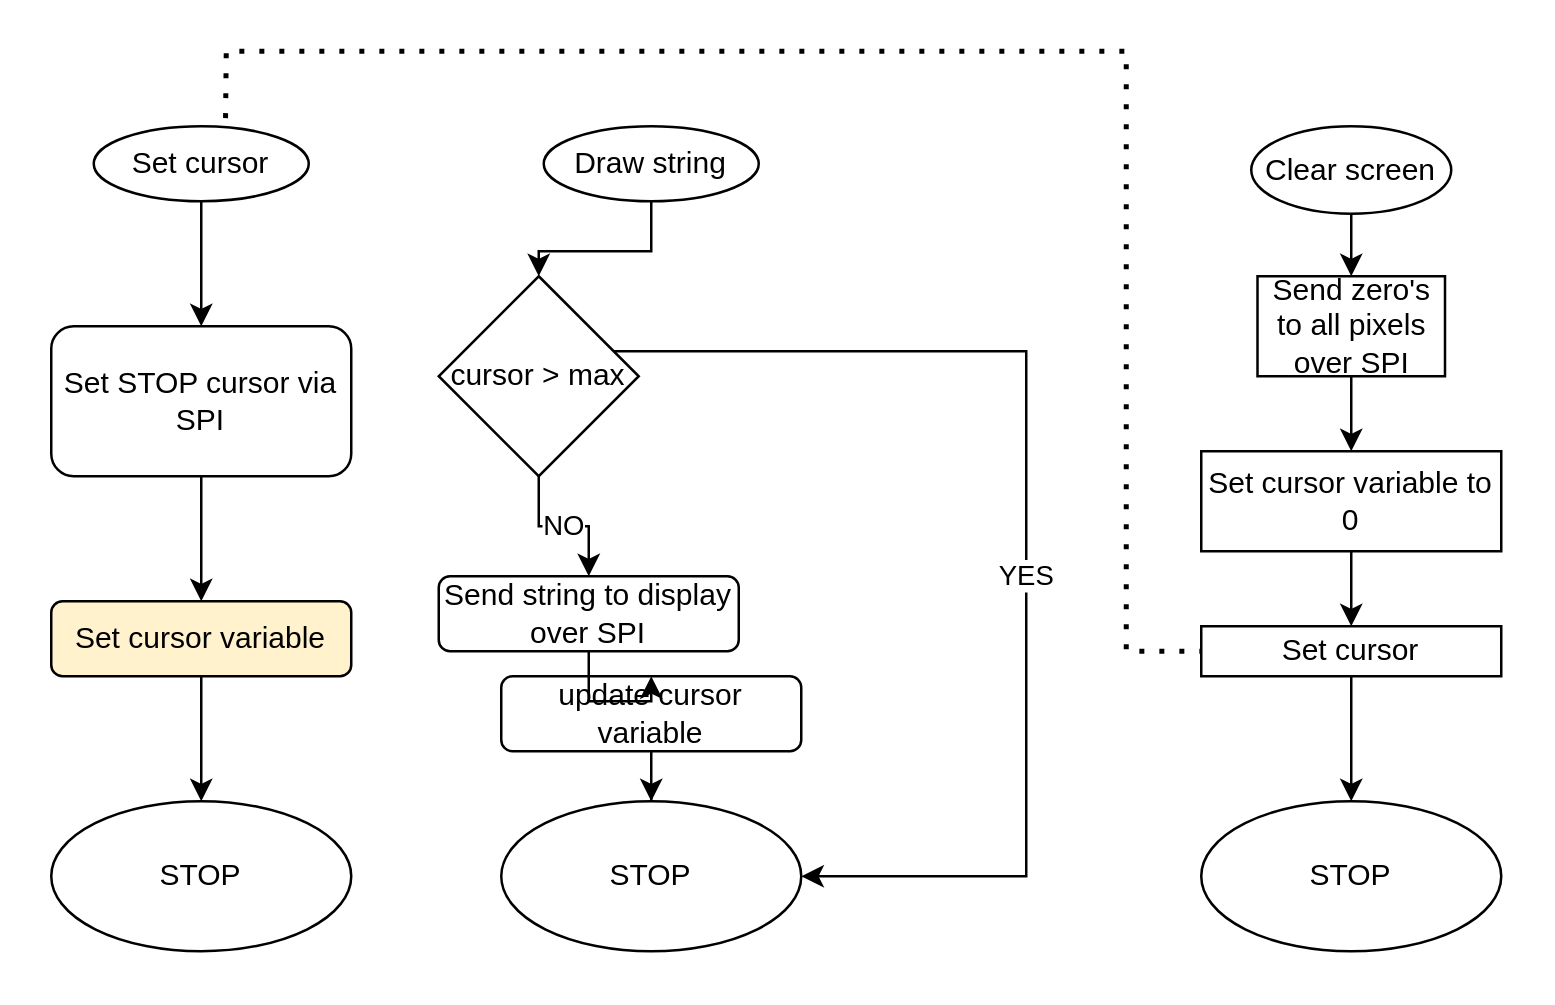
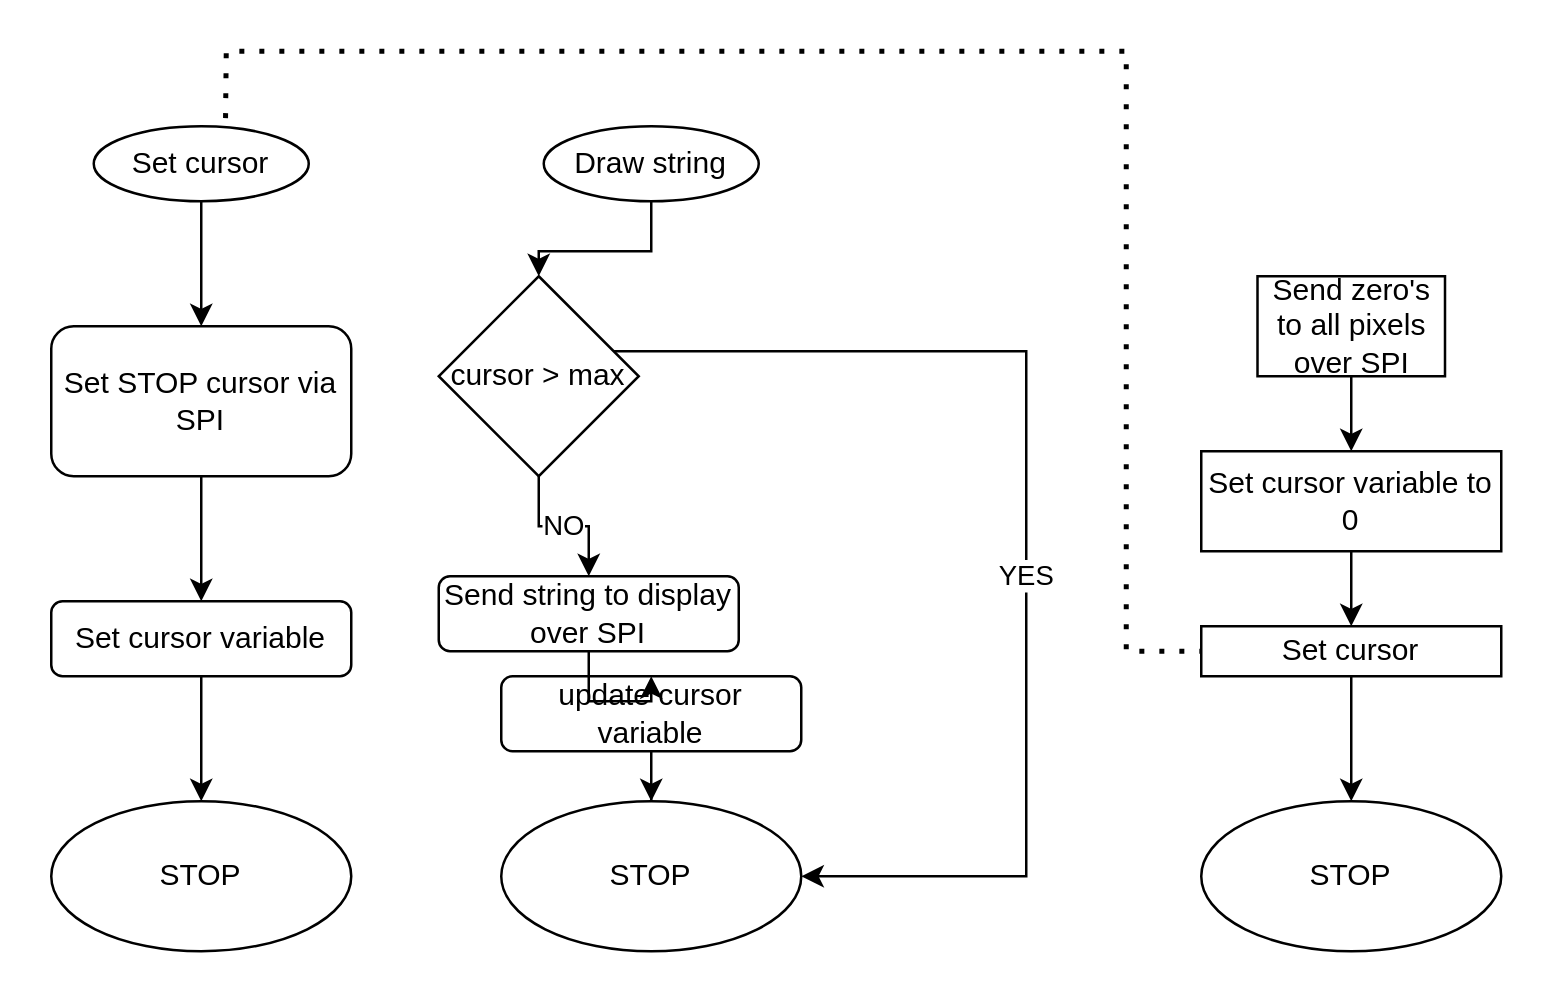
  <mxCell id="0" />
  <mxCell id="1" parent="0" />
  <mxCell id="2" value="" style="edgeStyle=orthogonalEdgeStyle;rounded=0;orthogonalLoop=1;jettySize=auto;html=1;" edge="1" parent="1" source="3" target="5"><mxGeometry relative="1" as="geometry" /></mxCell>
  <mxCell id="3" value="Set cursor" style="ellipse;whiteSpace=wrap;html=1;" vertex="1" parent="1"><mxGeometry x="37" y="50" width="86" height="30" as="geometry" /></mxCell>
  <mxCell id="4" value="" style="edgeStyle=orthogonalEdgeStyle;rounded=0;orthogonalLoop=1;jettySize=auto;html=1;" edge="1" parent="1" source="5" target="7"><mxGeometry relative="1" as="geometry" /></mxCell>
  <mxCell id="5" value="Set STOP cursor via SPI" style="rounded=1;whiteSpace=wrap;html=1;" vertex="1" parent="1"><mxGeometry x="20" y="130" width="120" height="60" as="geometry" /></mxCell>
  <mxCell id="6" value="" style="edgeStyle=orthogonalEdgeStyle;rounded=0;orthogonalLoop=1;jettySize=auto;html=1;" edge="1" parent="1" source="7" target="8"><mxGeometry relative="1" as="geometry" /></mxCell>
- <mxCell id="7" value="Set cursor variable" style="whiteSpace=wrap;html=1;rounded=1;fillColor=#fff2cc;" vertex="1" parent="1"><mxGeometry x="20" y="240" width="120" height="30" as="geometry" /></mxCell>
+ <mxCell id="7" value="Set cursor variable" style="whiteSpace=wrap;html=1;rounded=1;" vertex="1" parent="1"><mxGeometry x="20" y="240" width="120" height="30" as="geometry" /></mxCell>
  <mxCell id="8" value="STOP" style="ellipse;whiteSpace=wrap;html=1;rounded=1;" vertex="1" parent="1"><mxGeometry x="20" y="320" width="120" height="60" as="geometry" /></mxCell>
  <mxCell id="9" value="" style="edgeStyle=orthogonalEdgeStyle;rounded=0;orthogonalLoop=1;jettySize=auto;html=1;" edge="1" parent="1" source="10" target="16"><mxGeometry relative="1" as="geometry" /></mxCell>
  <mxCell id="10" value="Draw string" style="ellipse;whiteSpace=wrap;html=1;" vertex="1" parent="1"><mxGeometry x="217" y="50" width="86" height="30" as="geometry" /></mxCell>
  <mxCell id="11" value="" style="edgeStyle=orthogonalEdgeStyle;rounded=0;orthogonalLoop=1;jettySize=auto;html=1;" edge="1" parent="1" source="12" target="13"><mxGeometry relative="1" as="geometry" /></mxCell>
  <mxCell id="12" value="update cursor variable" style="whiteSpace=wrap;html=1;rounded=1;" vertex="1" parent="1"><mxGeometry x="200" y="270" width="120" height="30" as="geometry" /></mxCell>
  <mxCell id="13" value="STOP" style="ellipse;whiteSpace=wrap;html=1;rounded=1;" vertex="1" parent="1"><mxGeometry x="200" y="320" width="120" height="60" as="geometry" /></mxCell>
  <mxCell id="14" value="YES" style="edgeStyle=orthogonalEdgeStyle;rounded=0;orthogonalLoop=1;jettySize=auto;html=1;entryX=1;entryY=0.5;entryDx=0;entryDy=0;" edge="1" parent="1" source="16" target="13"><mxGeometry x="0.095" relative="1" as="geometry"><mxPoint x="400" y="330" as="targetPoint" /><Array as="points"><mxPoint x="410" y="140" /><mxPoint x="410" y="350" /></Array><mxPoint as="offset" /></mxGeometry></mxCell>
  <mxCell id="15" value="NO" style="edgeStyle=orthogonalEdgeStyle;rounded=0;orthogonalLoop=1;jettySize=auto;html=1;" edge="1" parent="1" source="16" target="18"><mxGeometry relative="1" as="geometry" /></mxCell>
  <mxCell id="16" value="cursor &amp;gt; max " style="rhombus;whiteSpace=wrap;html=1;" vertex="1" parent="1"><mxGeometry x="175" y="110" width="80" height="80" as="geometry" /></mxCell>
  <mxCell id="17" style="edgeStyle=orthogonalEdgeStyle;rounded=0;orthogonalLoop=1;jettySize=auto;html=1;" edge="1" parent="1" source="18" target="12"><mxGeometry relative="1" as="geometry" /></mxCell>
  <mxCell id="18" value="Send string to display over SPI" style="rounded=1;whiteSpace=wrap;html=1;" vertex="1" parent="1"><mxGeometry x="175" y="230" width="120" height="30" as="geometry" /></mxCell>
- <mxCell id="19" value="" style="edgeStyle=orthogonalEdgeStyle;rounded=0;orthogonalLoop=1;jettySize=auto;html=1;" edge="1" parent="1" source="20" target="22"><mxGeometry relative="1" as="geometry" /></mxCell>
- <mxCell id="20" value="Clear screen" style="ellipse;whiteSpace=wrap;html=1;" vertex="1" parent="1"><mxGeometry x="500" y="50" width="80" height="35" as="geometry" /></mxCell>
  <mxCell id="21" value="" style="edgeStyle=orthogonalEdgeStyle;rounded=0;orthogonalLoop=1;jettySize=auto;html=1;" edge="1" parent="1" source="22" target="24"><mxGeometry relative="1" as="geometry" /></mxCell>
  <mxCell id="22" value="Send zero's to all pixels over SPI" style="whiteSpace=wrap;html=1;" vertex="1" parent="1"><mxGeometry x="502.5" y="110" width="75" height="40" as="geometry" /></mxCell>
  <mxCell id="23" value="" style="edgeStyle=orthogonalEdgeStyle;rounded=0;orthogonalLoop=1;jettySize=auto;html=1;" edge="1" parent="1" source="24" target="26"><mxGeometry relative="1" as="geometry" /></mxCell>
  <mxCell id="24" value="Set cursor variable to 0" style="whiteSpace=wrap;html=1;" vertex="1" parent="1"><mxGeometry x="480" y="180" width="120" height="40" as="geometry" /></mxCell>
  <mxCell id="25" value="" style="edgeStyle=orthogonalEdgeStyle;rounded=0;orthogonalLoop=1;jettySize=auto;html=1;" edge="1" parent="1" source="26" target="28"><mxGeometry relative="1" as="geometry" /></mxCell>
  <mxCell id="26" value="Set cursor" style="whiteSpace=wrap;html=1;" vertex="1" parent="1"><mxGeometry x="480" y="250" width="120" height="20" as="geometry" /></mxCell>
  <mxCell id="27" value="" style="endArrow=none;dashed=1;html=1;dashPattern=1 3;strokeWidth=2;rounded=0;entryX=0;entryY=0.5;entryDx=0;entryDy=0;exitX=0.613;exitY=-0.108;exitDx=0;exitDy=0;exitPerimeter=0;" edge="1" parent="1" source="3" target="26"><mxGeometry width="50" height="50" relative="1" as="geometry"><mxPoint x="90" y="40" as="sourcePoint" /><mxPoint x="420" y="200" as="targetPoint" /><Array as="points"><mxPoint x="90" y="20" /><mxPoint x="310" y="20" /><mxPoint x="450" y="20" /><mxPoint x="450" y="140" /><mxPoint x="450" y="200" /><mxPoint x="450" y="230" /><mxPoint x="450" y="260" /></Array></mxGeometry></mxCell>
  <mxCell id="28" value="STOP" style="ellipse;whiteSpace=wrap;html=1;" vertex="1" parent="1"><mxGeometry x="480" y="320" width="120" height="60" as="geometry" /></mxCell>
